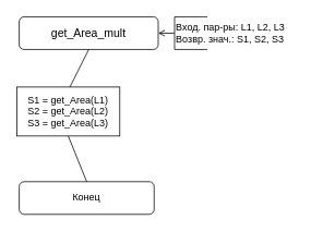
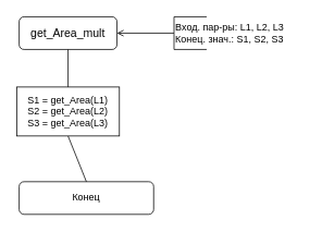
  <mxCell id="0" />
  <mxCell id="1" parent="0" />
- <mxCell id="2" value="get_Area_mult" style="rounded=1;whiteSpace=wrap;html=1;fontSize=14;glass=0;strokeWidth=1;shadow=0;" vertex="1" parent="1"><mxGeometry x="23" y="20" width="170" height="40" as="geometry" /></mxCell>
+ <mxCell id="2" value="get_Area_mult" style="rounded=1;whiteSpace=wrap;html=1;fontSize=14;glass=0;strokeWidth=1;shadow=0;" vertex="1" parent="1"><mxGeometry x="23" y="20" width="120" height="40" as="geometry" /></mxCell>
  <mxCell id="3" value="Конец" style="rounded=1;whiteSpace=wrap;html=1;fontSize=12;glass=0;strokeWidth=1;shadow=0;" vertex="1" parent="1"><mxGeometry x="23" y="222" width="165" height="40" as="geometry" /></mxCell>
- <mxCell id="4" value="Вход. пар-ры: L1, L2, L3&lt;br&gt;Возвр. знач.: S1, S2, S3" style="text;html=1;strokeColor=none;fillColor=none;align=left;verticalAlign=middle;whiteSpace=wrap;rounded=0;" vertex="1" parent="1"><mxGeometry x="213" y="25" width="160" height="30" as="geometry" /></mxCell>
+ <mxCell id="4" value="Вход. пар-ры: L1, L2, L3&lt;br&gt;Конец. знач.: S1, S2, S3" style="text;html=1;strokeColor=none;fillColor=none;align=left;verticalAlign=middle;whiteSpace=wrap;rounded=0;" vertex="1" parent="1"><mxGeometry x="213" y="25" width="160" height="30" as="geometry" /></mxCell>
  <mxCell id="5" value="" style="endArrow=open;html=1;rounded=0;entryX=1;entryY=0.5;entryDx=0;entryDy=0;exitX=0;exitY=0.5;exitDx=0;exitDy=0;" edge="1" parent="1" source="4" target="2"><mxGeometry width="50" height="50" relative="1" as="geometry"><mxPoint x="123" y="110" as="sourcePoint" /><mxPoint x="173" y="60" as="targetPoint" /></mxGeometry></mxCell>
  <mxCell id="6" value="" style="endArrow=none;html=1;rounded=0;" edge="1" parent="1"><mxGeometry width="50" height="50" relative="1" as="geometry"><mxPoint x="213" y="20" as="sourcePoint" /><mxPoint x="213" y="40" as="targetPoint" /></mxGeometry></mxCell>
  <mxCell id="7" value="" style="endArrow=none;html=1;rounded=0;" edge="1" parent="1"><mxGeometry width="50" height="50" relative="1" as="geometry"><mxPoint x="213" y="60" as="sourcePoint" /><mxPoint x="213" y="40" as="targetPoint" /></mxGeometry></mxCell>
  <mxCell id="8" value="" style="endArrow=none;html=1;rounded=0;" edge="1" parent="1"><mxGeometry width="50" height="50" relative="1" as="geometry"><mxPoint x="213" y="60" as="sourcePoint" /><mxPoint x="253" y="60" as="targetPoint" /></mxGeometry></mxCell>
  <mxCell id="9" value="" style="endArrow=none;html=1;rounded=0;" edge="1" parent="1"><mxGeometry width="50" height="50" relative="1" as="geometry"><mxPoint x="213" y="20" as="sourcePoint" /><mxPoint x="253" y="20" as="targetPoint" /></mxGeometry></mxCell>
  <mxCell id="10" value="" style="endArrow=none;html=1;rounded=0;entryX=0.5;entryY=1;entryDx=0;entryDy=0;exitX=0.5;exitY=0;exitDx=0;exitDy=0;" edge="1" parent="1" source="3" target="12"><mxGeometry width="50" height="50" relative="1" as="geometry"><mxPoint x="83" y="300" as="sourcePoint" /><mxPoint x="81" y="205" as="targetPoint" /></mxGeometry></mxCell>
  <mxCell id="11" value="" style="endArrow=none;html=1;rounded=0;exitX=0.5;exitY=1;exitDx=0;exitDy=0;entryX=0.5;entryY=0;entryDx=0;entryDy=0;" edge="1" parent="1" source="2"><mxGeometry width="50" height="50" relative="1" as="geometry"><mxPoint x="251" y="335" as="sourcePoint" /><mxPoint x="83" y="110" as="targetPoint" /></mxGeometry></mxCell>
  <mxCell id="12" value="&lt;div&gt;S1 = get_Area(L1)&lt;/div&gt;&lt;div&gt;S2 = get_Area(L2)&lt;/div&gt;&lt;div&gt;S3 = get_Area(L3)&lt;/div&gt;" style="rounded=0;whiteSpace=wrap;html=1;" vertex="1" parent="1"><mxGeometry x="20" y="106" width="126" height="60" as="geometry" /></mxCell>
